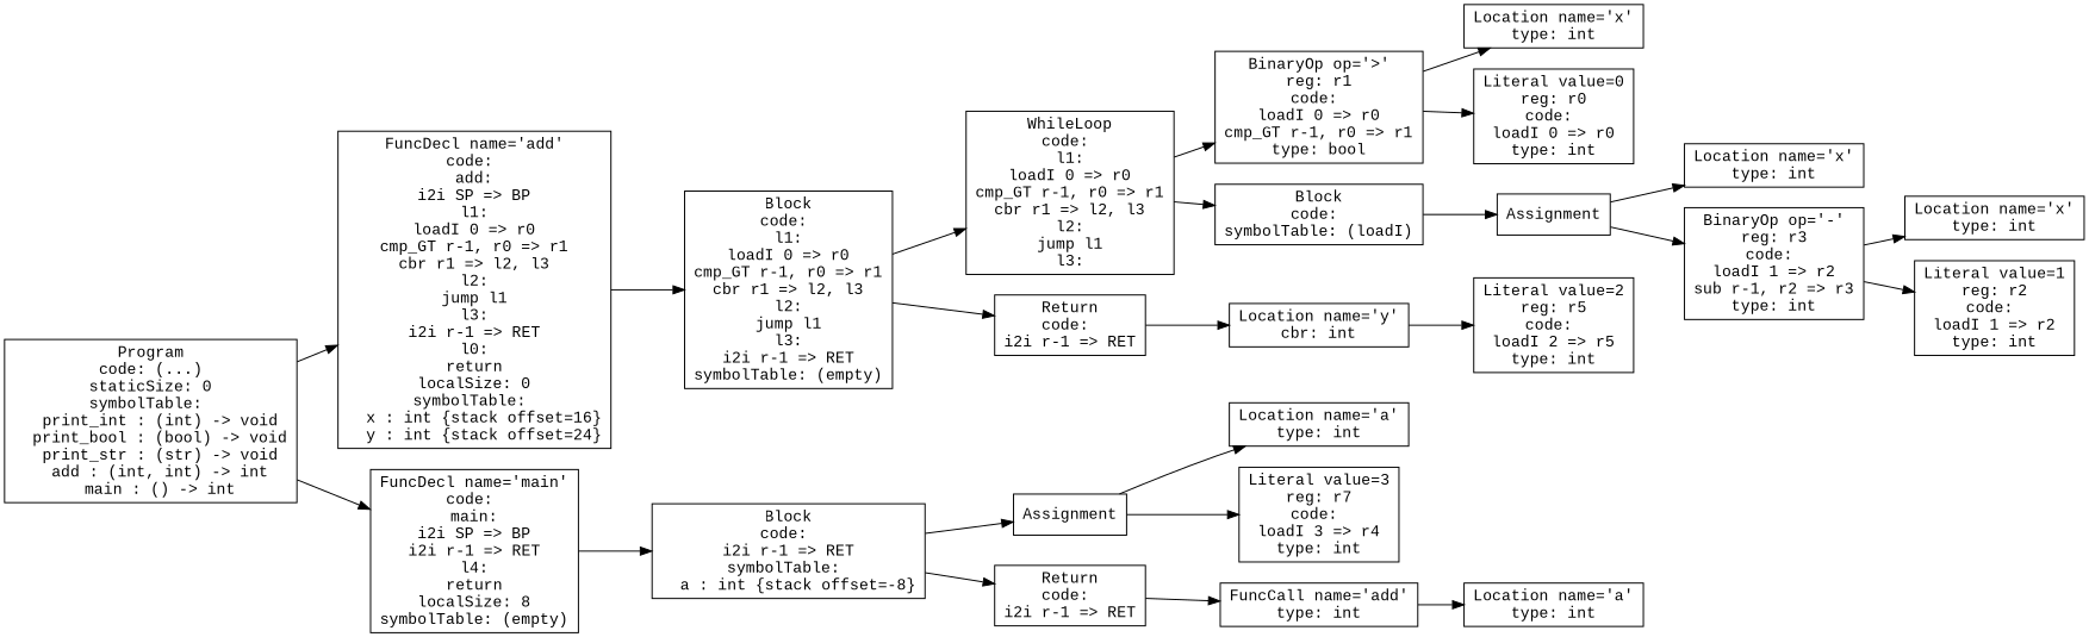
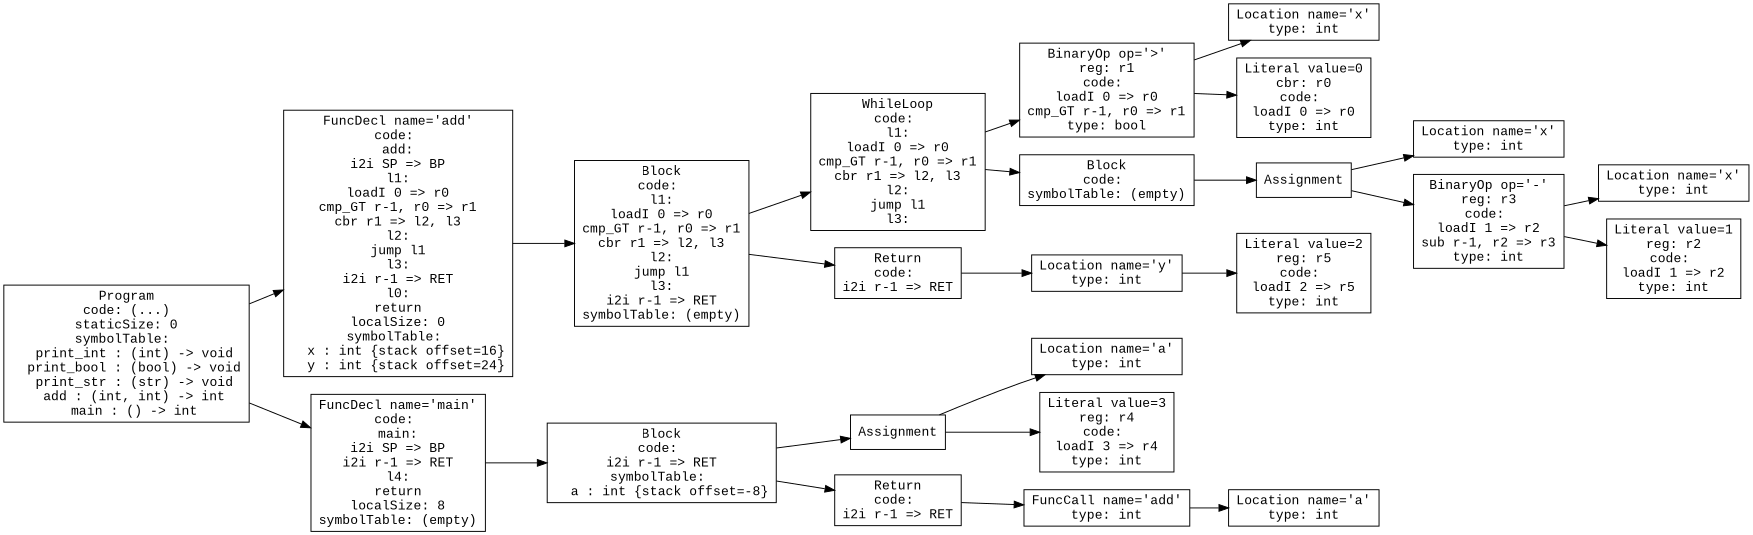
  digraph {
    fontname="Liberation Mono"
    rankdir=LR
    node [fontname="Liberation Mono" shape=box]
    edge [fontname="Liberation Mono"]
    n1 [label="Location name='x'\ntype: int"]
-   n2 [label="Literal value=0\nreg: r0\ncode: \nloadI 0 => r0\ntype: int"]
+   n2 [label="Literal value=0\ncbr: r0\ncode: \nloadI 0 => r0\ntype: int"]
    n3 [label="BinaryOp op='>'\nreg: r1\ncode: \nloadI 0 => r0\ncmp_GT r-1, r0 => r1\ntype: bool"]
    n4 [label="Location name='x'\ntype: int"]
    n5 [label="Location name='x'\ntype: int"]
    n6 [label="Literal value=1\nreg: r2\ncode: \nloadI 1 => r2\ntype: int"]
    n7 [label="BinaryOp op='-'\nreg: r3\ncode: \nloadI 1 => r2\nsub r-1, r2 => r3\ntype: int"]
    n8 [label=Assignment]
-   n9 [label="Block\ncode: \nsymbolTable: (loadI)"]
+   n9 [label="Block\ncode: \nsymbolTable: (empty)"]
    n10 [label="WhileLoop\ncode: \nl1:\nloadI 0 => r0\ncmp_GT r-1, r0 => r1\ncbr r1 => l2, l3\nl2:\njump l1\nl3:"]
-   n11 [label="Location name='y'\ncbr: int"]
+   n11 [label="Location name='y'\ntype: int"]
    n12 [label="Literal value=2\nreg: r5\ncode: \nloadI 2 => r5\ntype: int"]
    n13 [label="Return\ncode: \ni2i r-1 => RET"]
    n14 [label="Block\ncode: \nl1:\nloadI 0 => r0\ncmp_GT r-1, r0 => r1\ncbr r1 => l2, l3\nl2:\njump l1\nl3:\ni2i r-1 => RET\nsymbolTable: (empty)"]
    n15 [label="FuncDecl name='add'\ncode: \nadd:\ni2i SP => BP\nl1:\nloadI 0 => r0\ncmp_GT r-1, r0 => r1\ncbr r1 => l2, l3\nl2:\njump l1\nl3:\ni2i r-1 => RET\nl0:\nreturn\nlocalSize: 0\nsymbolTable: \n  x : int {stack offset=16}\n  y : int {stack offset=24}"]
    n16 [label="Location name='a'\ntype: int"]
-   n17 [label="Literal value=3\nreg: r7\ncode: \nloadI 3 => r4\ntype: int"]
+   n17 [label="Literal value=3\nreg: r4\ncode: \nloadI 3 => r4\ntype: int"]
    n18 [label=Assignment]
    n19 [label="Location name='a'\ntype: int"]
    n20 [label="FuncCall name='add'\ntype: int"]
    n21 [label="Return\ncode: \ni2i r-1 => RET"]
    n22 [label="Block\ncode: \ni2i r-1 => RET\nsymbolTable: \n  a : int {stack offset=-8}"]
    n23 [label="FuncDecl name='main'\ncode: \nmain:\ni2i SP => BP\ni2i r-1 => RET\nl4:\nreturn\nlocalSize: 8\nsymbolTable: (empty)"]
    n24 [label="Program\ncode: (...)\nstaticSize: 0\nsymbolTable: \n  print_int : (int) -> void\n  print_bool : (bool) -> void\n  print_str : (str) -> void\n  add : (int, int) -> int\n  main : () -> int"]
    n3 -> n1
    n3 -> n2
    n7 -> n5
    n7 -> n6
    n8 -> n4
    n8 -> n7
    n9 -> n8
    n10 -> n3
    n10 -> n9
    n11 -> n12
    n13 -> n11
    n14 -> n10
    n14 -> n13
    n15 -> n14
    n18 -> n16
    n18 -> n17
    n20 -> n19
    n21 -> n20
    n22 -> n18
    n22 -> n21
    n23 -> n22
    n24 -> n15
    n24 -> n23
  }
